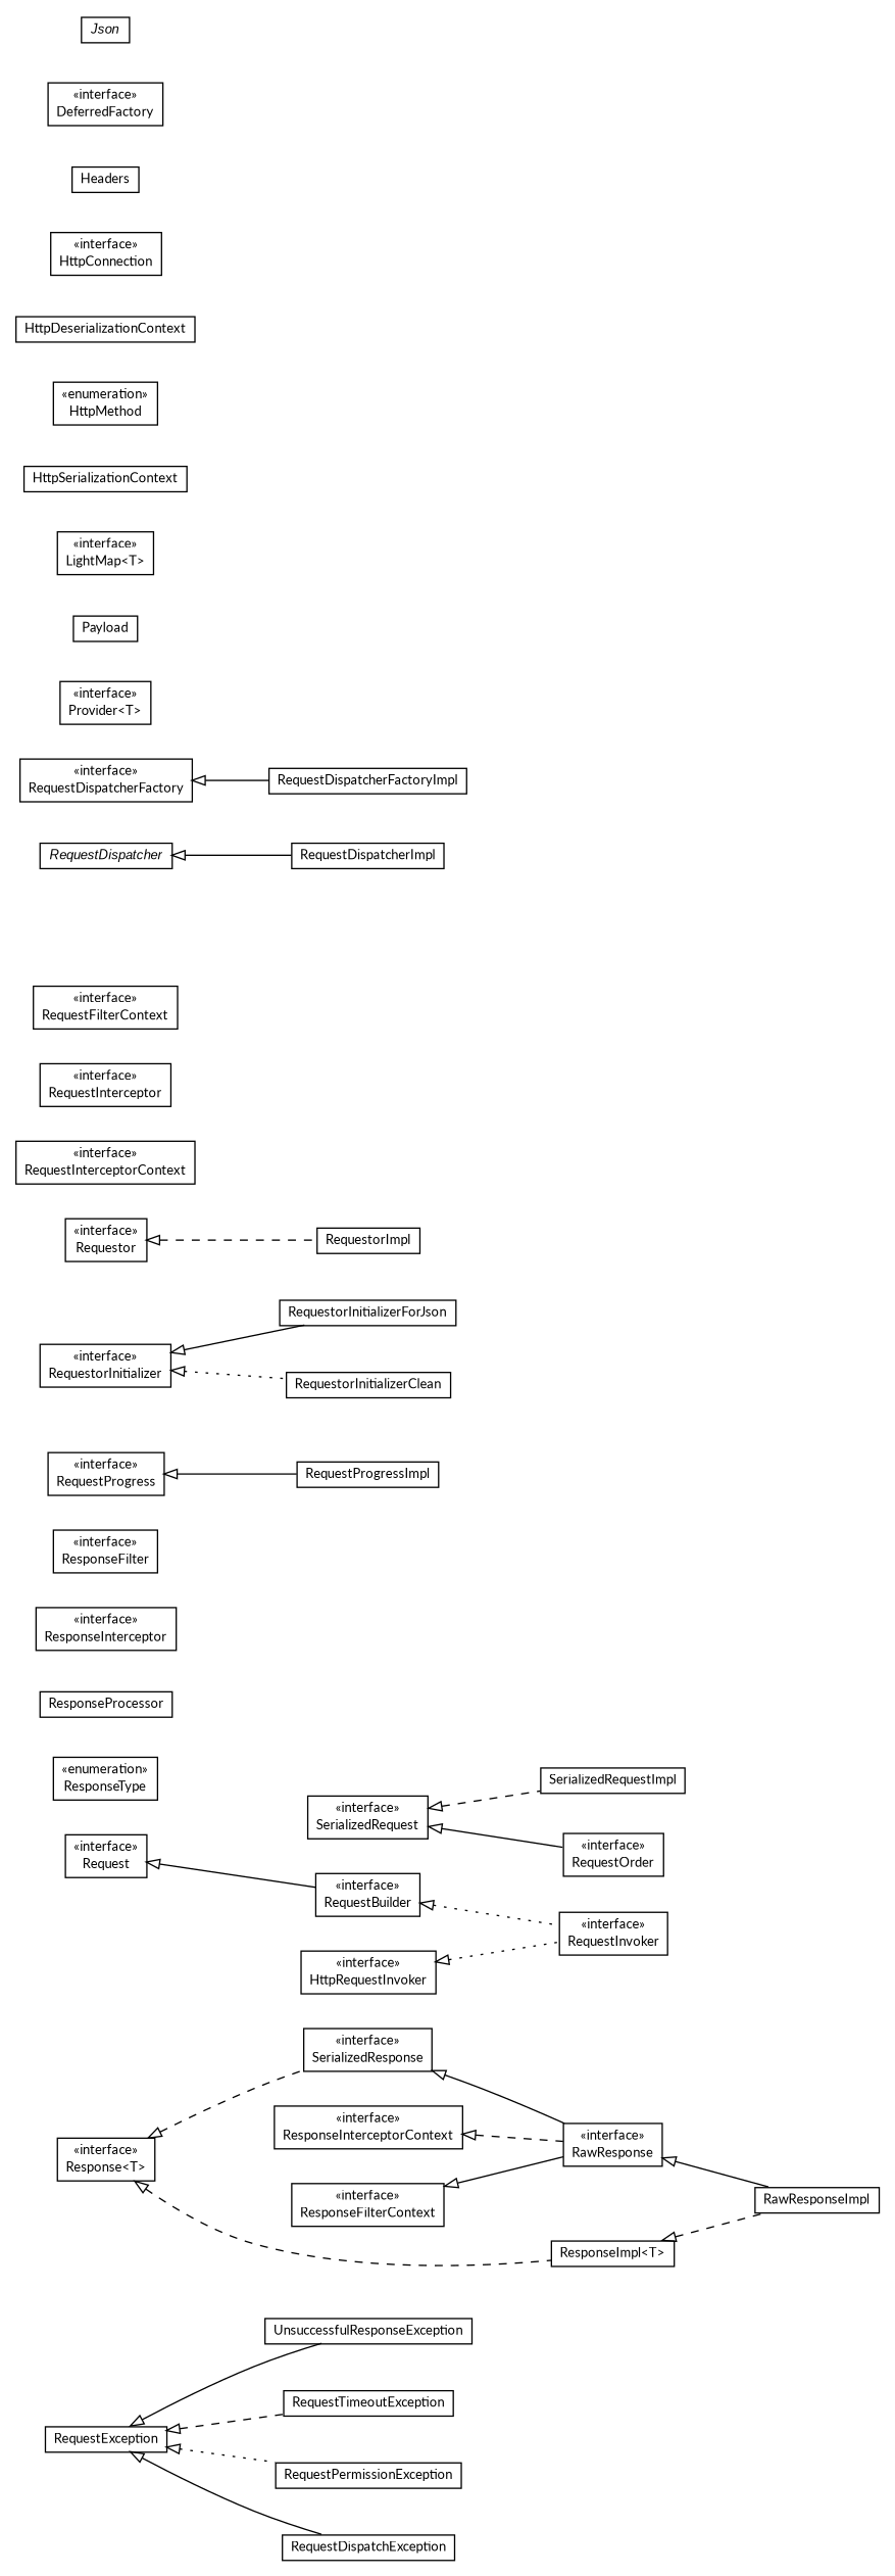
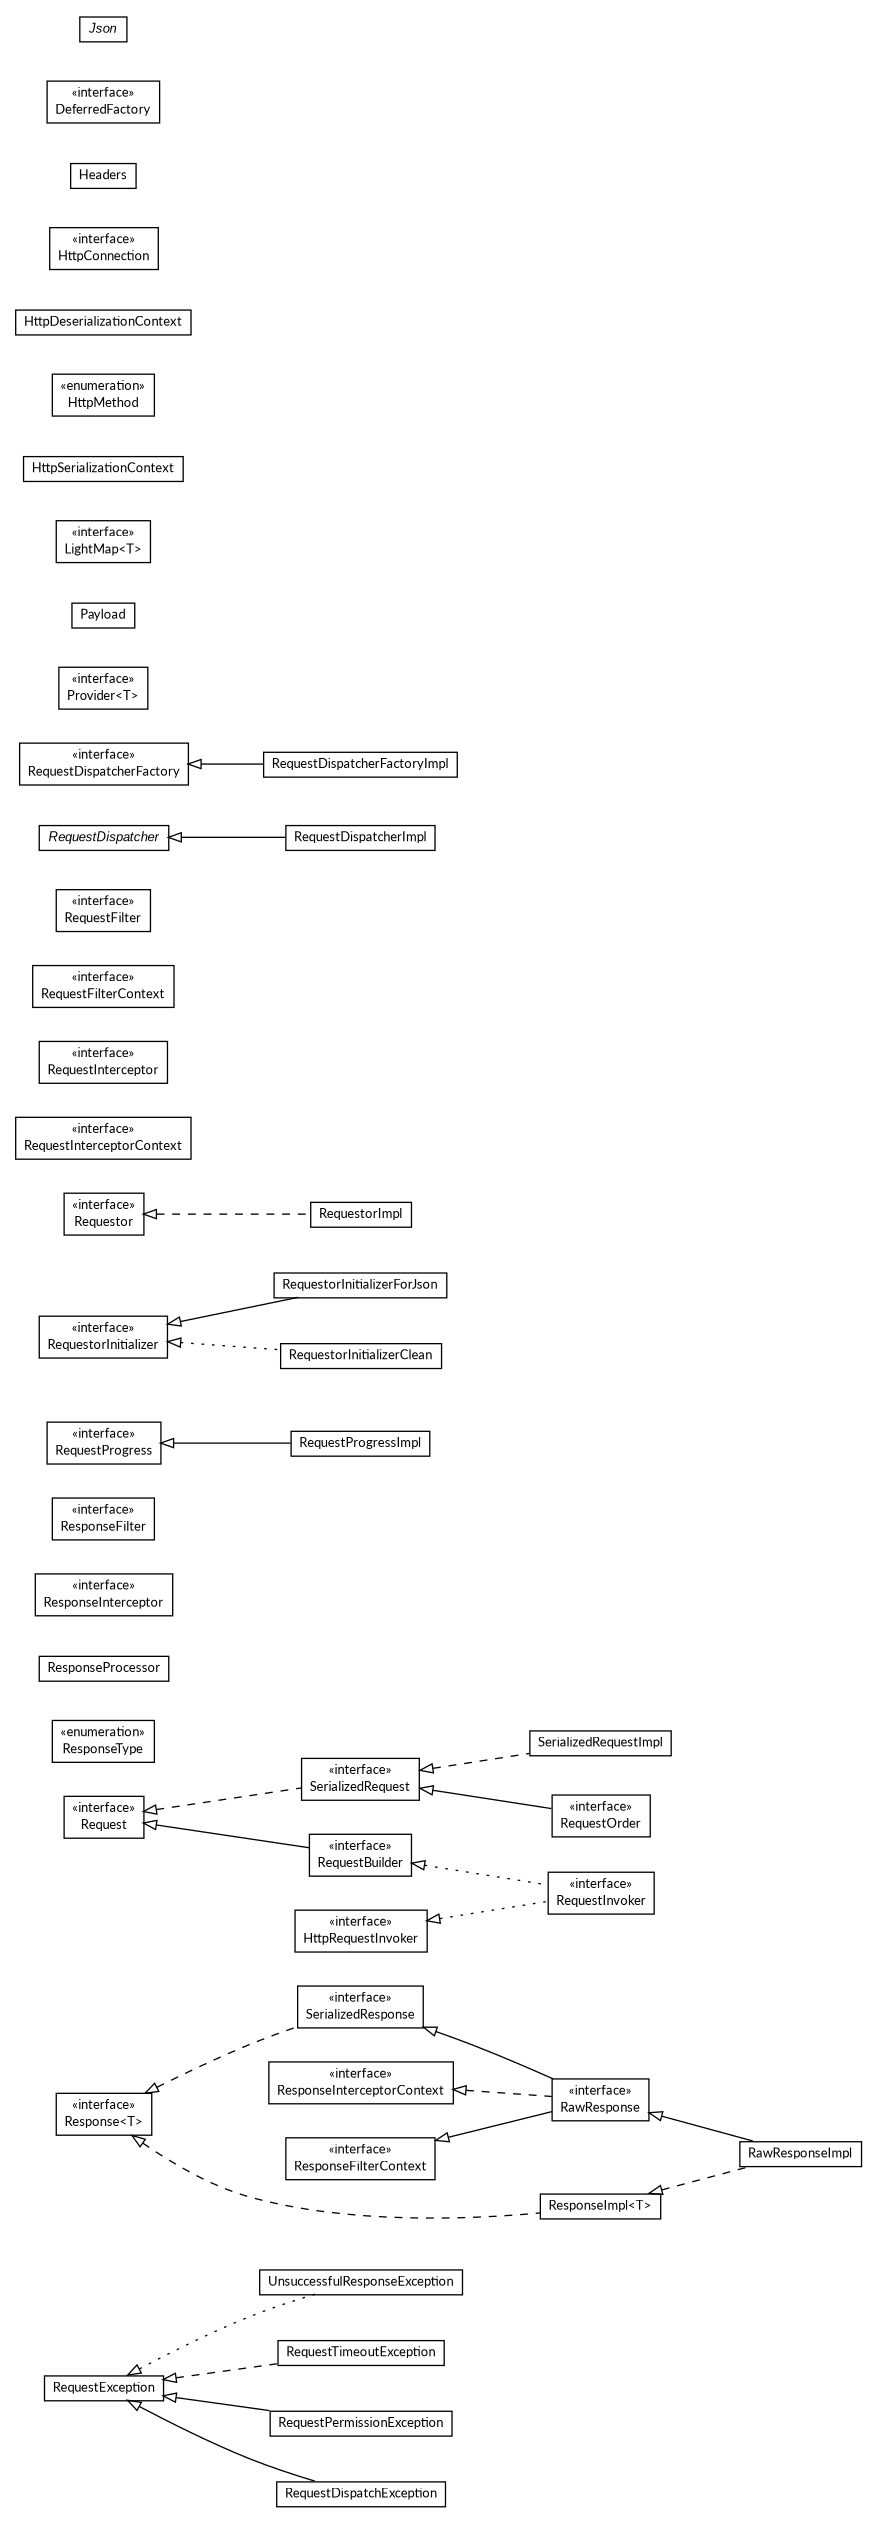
  digraph {
    fontname=Lato
    nodesep=0.25
    rankdir=LR
    ranksep=0.5
    node [fontcolor=black fontname=Lato fontsize=10.0 shape=plaintext]
    edge [arrowtail=empty dir=back fontname=Lato fontsize=10 headport=p labelfontname=arial labelfontsize=10 style=solid tailport=p]
    n1 [label=<<table title="io.reinert.requestor.UnsuccessfulResponseException" border="0" cellborder="1" cellspacing="0" cellpadding="2" port="p" href="./UnsuccessfulResponseException.html"> 		<tr><td><table border="0" cellspacing="0" cellpadding="1"> <tr><td align="center" balign="center"> UnsuccessfulResponseException </td></tr> 		</table></td></tr> 		</table>>]
    n2 [label=<<table title="io.reinert.requestor.SerializedResponse" border="0" cellborder="1" cellspacing="0" cellpadding="2" port="p" href="./SerializedResponse.html"> 		<tr><td><table border="0" cellspacing="0" cellpadding="1"> <tr><td align="center" balign="center"> &#171;interface&#187; </td></tr> <tr><td align="center" balign="center"> SerializedResponse </td></tr> 		</table></td></tr> 		</table>>]
    n3 [label=<<table title="io.reinert.requestor.RawResponse" border="0" cellborder="1" cellspacing="0" cellpadding="2" port="p" href="./RawResponse.html"> 		<tr><td><table border="0" cellspacing="0" cellpadding="1"> <tr><td align="center" balign="center"> &#171;interface&#187; </td></tr> <tr><td align="center" balign="center"> RawResponse </td></tr> 		</table></td></tr> 		</table>>]
    n4 [label=<<table title="io.reinert.requestor.RawResponseImpl" border="0" cellborder="1" cellspacing="0" cellpadding="2" port="p" href="./RawResponseImpl.html"> 		<tr><td><table border="0" cellspacing="0" cellpadding="1"> <tr><td align="center" balign="center"> RawResponseImpl </td></tr> 		</table></td></tr> 		</table>>]
    n5 [label=<<table title="io.reinert.requestor.SerializedRequestImpl" border="0" cellborder="1" cellspacing="0" cellpadding="2" port="p" href="./SerializedRequestImpl.html"> 		<tr><td><table border="0" cellspacing="0" cellpadding="1"> <tr><td align="center" balign="center"> SerializedRequestImpl </td></tr> 		</table></td></tr> 		</table>>]
    n6 [label=<<table title="io.reinert.requestor.SerializedRequest" border="0" cellborder="1" cellspacing="0" cellpadding="2" port="p" href="./SerializedRequest.html"> 		<tr><td><table border="0" cellspacing="0" cellpadding="1"> <tr><td align="center" balign="center"> &#171;interface&#187; </td></tr> <tr><td align="center" balign="center"> SerializedRequest </td></tr> 		</table></td></tr> 		</table>>]
    n7 [label=<<table title="io.reinert.requestor.RequestOrder" border="0" cellborder="1" cellspacing="0" cellpadding="2" port="p" href="./RequestOrder.html"> 		<tr><td><table border="0" cellspacing="0" cellpadding="1"> <tr><td align="center" balign="center"> &#171;interface&#187; </td></tr> <tr><td align="center" balign="center"> RequestOrder </td></tr> 		</table></td></tr> 		</table>>]
    n8 [label=<<table title="io.reinert.requestor.ResponseType" border="0" cellborder="1" cellspacing="0" cellpadding="2" port="p" href="./ResponseType.html"> 		<tr><td><table border="0" cellspacing="0" cellpadding="1"> <tr><td align="center" balign="center"> &#171;enumeration&#187; </td></tr> <tr><td align="center" balign="center"> ResponseType </td></tr> 		</table></td></tr> 		</table>>]
    n9 [label=<<table title="io.reinert.requestor.ResponseProcessor" border="0" cellborder="1" cellspacing="0" cellpadding="2" port="p" href="./ResponseProcessor.html"> 		<tr><td><table border="0" cellspacing="0" cellpadding="1"> <tr><td align="center" balign="center"> ResponseProcessor </td></tr> 		</table></td></tr> 		</table>>]
    n10 [label=<<table title="io.reinert.requestor.ResponseInterceptorContext" border="0" cellborder="1" cellspacing="0" cellpadding="2" port="p" href="./ResponseInterceptorContext.html"> 		<tr><td><table border="0" cellspacing="0" cellpadding="1"> <tr><td align="center" balign="center"> &#171;interface&#187; </td></tr> <tr><td align="center" balign="center"> ResponseInterceptorContext </td></tr> 		</table></td></tr> 		</table>>]
    n11 [label=<<table title="io.reinert.requestor.ResponseInterceptor" border="0" cellborder="1" cellspacing="0" cellpadding="2" port="p" href="./ResponseInterceptor.html"> 		<tr><td><table border="0" cellspacing="0" cellpadding="1"> <tr><td align="center" balign="center"> &#171;interface&#187; </td></tr> <tr><td align="center" balign="center"> ResponseInterceptor </td></tr> 		</table></td></tr> 		</table>>]
    n12 [label=<<table title="io.reinert.requestor.ResponseImpl" border="0" cellborder="1" cellspacing="0" cellpadding="2" port="p" href="./ResponseImpl.html"> 		<tr><td><table border="0" cellspacing="0" cellpadding="1"> <tr><td align="center" balign="center"> ResponseImpl&lt;T&gt; </td></tr> 		</table></td></tr> 		</table>>]
    n13 [label=<<table title="io.reinert.requestor.ResponseFilterContext" border="0" cellborder="1" cellspacing="0" cellpadding="2" port="p" href="./ResponseFilterContext.html"> 		<tr><td><table border="0" cellspacing="0" cellpadding="1"> <tr><td align="center" balign="center"> &#171;interface&#187; </td></tr> <tr><td align="center" balign="center"> ResponseFilterContext </td></tr> 		</table></td></tr> 		</table>>]
    n14 [label=<<table title="io.reinert.requestor.ResponseFilter" border="0" cellborder="1" cellspacing="0" cellpadding="2" port="p" href="./ResponseFilter.html"> 		<tr><td><table border="0" cellspacing="0" cellpadding="1"> <tr><td align="center" balign="center"> &#171;interface&#187; </td></tr> <tr><td align="center" balign="center"> ResponseFilter </td></tr> 		</table></td></tr> 		</table>>]
    n15 [label=<<table title="io.reinert.requestor.Response" border="0" cellborder="1" cellspacing="0" cellpadding="2" port="p" href="./Response.html"> 		<tr><td><table border="0" cellspacing="0" cellpadding="1"> <tr><td align="center" balign="center"> &#171;interface&#187; </td></tr> <tr><td align="center" balign="center"> Response&lt;T&gt; </td></tr> 		</table></td></tr> 		</table>>]
    n16 [label=<<table title="io.reinert.requestor.RequestTimeoutException" border="0" cellborder="1" cellspacing="0" cellpadding="2" port="p" href="./RequestTimeoutException.html"> 		<tr><td><table border="0" cellspacing="0" cellpadding="1"> <tr><td align="center" balign="center"> RequestTimeoutException </td></tr> 		</table></td></tr> 		</table>>]
    n17 [label=<<table title="io.reinert.requestor.RequestProgressImpl" border="0" cellborder="1" cellspacing="0" cellpadding="2" port="p" href="./RequestProgressImpl.html"> 		<tr><td><table border="0" cellspacing="0" cellpadding="1"> <tr><td align="center" balign="center"> RequestProgressImpl </td></tr> 		</table></td></tr> 		</table>>]
    n18 [label=<<table title="io.reinert.requestor.RequestProgress" border="0" cellborder="1" cellspacing="0" cellpadding="2" port="p" href="./RequestProgress.html"> 		<tr><td><table border="0" cellspacing="0" cellpadding="1"> <tr><td align="center" balign="center"> &#171;interface&#187; </td></tr> <tr><td align="center" balign="center"> RequestProgress </td></tr> 		</table></td></tr> 		</table>>]
    n19 [label=<<table title="io.reinert.requestor.RequestPermissionException" border="0" cellborder="1" cellspacing="0" cellpadding="2" port="p" href="./RequestPermissionException.html"> 		<tr><td><table border="0" cellspacing="0" cellpadding="1"> <tr><td align="center" balign="center"> RequestPermissionException </td></tr> 		</table></td></tr> 		</table>>]
    n20 [label=<<table title="io.reinert.requestor.RequestorInitializerForJson" border="0" cellborder="1" cellspacing="0" cellpadding="2" port="p" href="./RequestorInitializerForJson.html"> 		<tr><td><table border="0" cellspacing="0" cellpadding="1"> <tr><td align="center" balign="center"> RequestorInitializerForJson </td></tr> 		</table></td></tr> 		</table>>]
    n21 [label=<<table title="io.reinert.requestor.RequestorInitializerClean" border="0" cellborder="1" cellspacing="0" cellpadding="2" port="p" href="./RequestorInitializerClean.html"> 		<tr><td><table border="0" cellspacing="0" cellpadding="1"> <tr><td align="center" balign="center"> RequestorInitializerClean </td></tr> 		</table></td></tr> 		</table>>]
    n22 [label=<<table title="io.reinert.requestor.RequestorInitializer" border="0" cellborder="1" cellspacing="0" cellpadding="2" port="p" href="./RequestorInitializer.html"> 		<tr><td><table border="0" cellspacing="0" cellpadding="1"> <tr><td align="center" balign="center"> &#171;interface&#187; </td></tr> <tr><td align="center" balign="center"> RequestorInitializer </td></tr> 		</table></td></tr> 		</table>>]
    n23 [label=<<table title="io.reinert.requestor.RequestorImpl" border="0" cellborder="1" cellspacing="0" cellpadding="2" port="p" href="./RequestorImpl.html"> 		<tr><td><table border="0" cellspacing="0" cellpadding="1"> <tr><td align="center" balign="center"> RequestorImpl </td></tr> 		</table></td></tr> 		</table>>]
    n24 [label=<<table title="io.reinert.requestor.Requestor" border="0" cellborder="1" cellspacing="0" cellpadding="2" port="p" href="./Requestor.html"> 		<tr><td><table border="0" cellspacing="0" cellpadding="1"> <tr><td align="center" balign="center"> &#171;interface&#187; </td></tr> <tr><td align="center" balign="center"> Requestor </td></tr> 		</table></td></tr> 		</table>>]
    n25 [label=<<table title="io.reinert.requestor.RequestInvoker" border="0" cellborder="1" cellspacing="0" cellpadding="2" port="p" href="./RequestInvoker.html"> 		<tr><td><table border="0" cellspacing="0" cellpadding="1"> <tr><td align="center" balign="center"> &#171;interface&#187; </td></tr> <tr><td align="center" balign="center"> RequestInvoker </td></tr> 		</table></td></tr> 		</table>>]
    n26 [label=<<table title="io.reinert.requestor.RequestInterceptorContext" border="0" cellborder="1" cellspacing="0" cellpadding="2" port="p" href="./RequestInterceptorContext.html"> 		<tr><td><table border="0" cellspacing="0" cellpadding="1"> <tr><td align="center" balign="center"> &#171;interface&#187; </td></tr> <tr><td align="center" balign="center"> RequestInterceptorContext </td></tr> 		</table></td></tr> 		</table>>]
    n27 [label=<<table title="io.reinert.requestor.RequestInterceptor" border="0" cellborder="1" cellspacing="0" cellpadding="2" port="p" href="./RequestInterceptor.html"> 		<tr><td><table border="0" cellspacing="0" cellpadding="1"> <tr><td align="center" balign="center"> &#171;interface&#187; </td></tr> <tr><td align="center" balign="center"> RequestInterceptor </td></tr> 		</table></td></tr> 		</table>>]
    n28 [label=<<table title="io.reinert.requestor.RequestFilterContext" border="0" cellborder="1" cellspacing="0" cellpadding="2" port="p" href="./RequestFilterContext.html"> 		<tr><td><table border="0" cellspacing="0" cellpadding="1"> <tr><td align="center" balign="center"> &#171;interface&#187; </td></tr> <tr><td align="center" balign="center"> RequestFilterContext </td></tr> 		</table></td></tr> 		</table>>]
+   n29 [label=<<table title="io.reinert.requestor.RequestFilter" border="0" cellborder="1" cellspacing="0" cellpadding="2" port="p" href="./RequestFilter.html"> 		<tr><td><table border="0" cellspacing="0" cellpadding="1"> <tr><td align="center" balign="center"> &#171;interface&#187; </td></tr> <tr><td align="center" balign="center"> RequestFilter </td></tr> 		</table></td></tr> 		</table>>]
    n30 [label=<<table title="io.reinert.requestor.RequestException" border="0" cellborder="1" cellspacing="0" cellpadding="2" port="p" href="./RequestException.html"> 		<tr><td><table border="0" cellspacing="0" cellpadding="1"> <tr><td align="center" balign="center"> RequestException </td></tr> 		</table></td></tr> 		</table>>]
    n31 [label=<<table title="io.reinert.requestor.RequestDispatchException" border="0" cellborder="1" cellspacing="0" cellpadding="2" port="p" href="./RequestDispatchException.html"> 		<tr><td><table border="0" cellspacing="0" cellpadding="1"> <tr><td align="center" balign="center"> RequestDispatchException </td></tr> 		</table></td></tr> 		</table>>]
    n32 [label=<<table title="io.reinert.requestor.RequestDispatcherImpl" border="0" cellborder="1" cellspacing="0" cellpadding="2" port="p" href="./RequestDispatcherImpl.html"> 		<tr><td><table border="0" cellspacing="0" cellpadding="1"> <tr><td align="center" balign="center"> RequestDispatcherImpl </td></tr> 		</table></td></tr> 		</table>>]
    n33 [label=<<table title="io.reinert.requestor.RequestDispatcherFactoryImpl" border="0" cellborder="1" cellspacing="0" cellpadding="2" port="p" href="./RequestDispatcherFactoryImpl.html"> 		<tr><td><table border="0" cellspacing="0" cellpadding="1"> <tr><td align="center" balign="center"> RequestDispatcherFactoryImpl </td></tr> 		</table></td></tr> 		</table>>]
    n34 [label=<<table title="io.reinert.requestor.RequestDispatcherFactory" border="0" cellborder="1" cellspacing="0" cellpadding="2" port="p" href="./RequestDispatcherFactory.html"> 		<tr><td><table border="0" cellspacing="0" cellpadding="1"> <tr><td align="center" balign="center"> &#171;interface&#187; </td></tr> <tr><td align="center" balign="center"> RequestDispatcherFactory </td></tr> 		</table></td></tr> 		</table>>]
    n35 [label=<<table title="io.reinert.requestor.RequestDispatcher" border="0" cellborder="1" cellspacing="0" cellpadding="2" port="p" href="./RequestDispatcher.html"> 		<tr><td><table border="0" cellspacing="0" cellpadding="1"> <tr><td align="center" balign="center"><font face="arial italic"> RequestDispatcher </font></td></tr> 		</table></td></tr> 		</table>>]
    n36 [label=<<table title="io.reinert.requestor.RequestBuilder" border="0" cellborder="1" cellspacing="0" cellpadding="2" port="p" href="./RequestBuilder.html"> 		<tr><td><table border="0" cellspacing="0" cellpadding="1"> <tr><td align="center" balign="center"> &#171;interface&#187; </td></tr> <tr><td align="center" balign="center"> RequestBuilder </td></tr> 		</table></td></tr> 		</table>>]
    n37 [label=<<table title="io.reinert.requestor.Request" border="0" cellborder="1" cellspacing="0" cellpadding="2" port="p" href="./Request.html"> 		<tr><td><table border="0" cellspacing="0" cellpadding="1"> <tr><td align="center" balign="center"> &#171;interface&#187; </td></tr> <tr><td align="center" balign="center"> Request </td></tr> 		</table></td></tr> 		</table>>]
    n38 [label=<<table title="io.reinert.requestor.Provider" border="0" cellborder="1" cellspacing="0" cellpadding="2" port="p" href="./Provider.html"> 		<tr><td><table border="0" cellspacing="0" cellpadding="1"> <tr><td align="center" balign="center"> &#171;interface&#187; </td></tr> <tr><td align="center" balign="center"> Provider&lt;T&gt; </td></tr> 		</table></td></tr> 		</table>>]
    n39 [label=<<table title="io.reinert.requestor.Payload" border="0" cellborder="1" cellspacing="0" cellpadding="2" port="p" href="./Payload.html"> 		<tr><td><table border="0" cellspacing="0" cellpadding="1"> <tr><td align="center" balign="center"> Payload </td></tr> 		</table></td></tr> 		</table>>]
    n40 [label=<<table title="io.reinert.requestor.LightMap" border="0" cellborder="1" cellspacing="0" cellpadding="2" port="p" href="./LightMap.html"> 		<tr><td><table border="0" cellspacing="0" cellpadding="1"> <tr><td align="center" balign="center"> &#171;interface&#187; </td></tr> <tr><td align="center" balign="center"> LightMap&lt;T&gt; </td></tr> 		</table></td></tr> 		</table>>]
    n41 [label=<<table title="io.reinert.requestor.HttpSerializationContext" border="0" cellborder="1" cellspacing="0" cellpadding="2" port="p" href="./HttpSerializationContext.html"> 		<tr><td><table border="0" cellspacing="0" cellpadding="1"> <tr><td align="center" balign="center"> HttpSerializationContext </td></tr> 		</table></td></tr> 		</table>>]
    n42 [label=<<table title="io.reinert.requestor.HttpRequestInvoker" border="0" cellborder="1" cellspacing="0" cellpadding="2" port="p" href="./HttpRequestInvoker.html"> 		<tr><td><table border="0" cellspacing="0" cellpadding="1"> <tr><td align="center" balign="center"> &#171;interface&#187; </td></tr> <tr><td align="center" balign="center"> HttpRequestInvoker </td></tr> 		</table></td></tr> 		</table>>]
    n43 [label=<<table title="io.reinert.requestor.HttpMethod" border="0" cellborder="1" cellspacing="0" cellpadding="2" port="p" href="./HttpMethod.html"> 		<tr><td><table border="0" cellspacing="0" cellpadding="1"> <tr><td align="center" balign="center"> &#171;enumeration&#187; </td></tr> <tr><td align="center" balign="center"> HttpMethod </td></tr> 		</table></td></tr> 		</table>>]
    n44 [label=<<table title="io.reinert.requestor.HttpDeserializationContext" border="0" cellborder="1" cellspacing="0" cellpadding="2" port="p" href="./HttpDeserializationContext.html"> 		<tr><td><table border="0" cellspacing="0" cellpadding="1"> <tr><td align="center" balign="center"> HttpDeserializationContext </td></tr> 		</table></td></tr> 		</table>>]
    n45 [label=<<table title="io.reinert.requestor.HttpConnection" border="0" cellborder="1" cellspacing="0" cellpadding="2" port="p" href="./HttpConnection.html"> 		<tr><td><table border="0" cellspacing="0" cellpadding="1"> <tr><td align="center" balign="center"> &#171;interface&#187; </td></tr> <tr><td align="center" balign="center"> HttpConnection </td></tr> 		</table></td></tr> 		</table>>]
    n46 [label=<<table title="io.reinert.requestor.Headers" border="0" cellborder="1" cellspacing="0" cellpadding="2" port="p" href="./Headers.html"> 		<tr><td><table border="0" cellspacing="0" cellpadding="1"> <tr><td align="center" balign="center"> Headers </td></tr> 		</table></td></tr> 		</table>>]
    n47 [label=<<table title="io.reinert.requestor.DeferredFactory" border="0" cellborder="1" cellspacing="0" cellpadding="2" port="p" href="./DeferredFactory.html"> 		<tr><td><table border="0" cellspacing="0" cellpadding="1"> <tr><td align="center" balign="center"> &#171;interface&#187; </td></tr> <tr><td align="center" balign="center"> DeferredFactory </td></tr> 		</table></td></tr> 		</table>>]
    n48 [label=<<table title="io.reinert.requestor.Json" border="0" cellborder="1" cellspacing="0" cellpadding="2" port="p" href="./Json.html"> 		<tr><td><table border="0" cellspacing="0" cellpadding="1"> <tr><td align="center" balign="center"><font face="arial italic"> Json </font></td></tr> 		</table></td></tr> 		</table>>]
    n2 -> n3
    n3 -> n4
    n6 -> n5 [style=dashed]
    n6 -> n7
    n10 -> n3 [style=dashed]
    n12 -> n4 [style=dashed]
    n13 -> n3
    n15 -> n2 [style=dashed]
    n15 -> n12 [style=dashed]
    n18 -> n17
    n22 -> n20
    n22 -> n21 [style=dotted]
    n24 -> n23 [style=dashed]
-   n30 -> n1
+   n30 -> n1 [style=dotted]
    n30 -> n16 [style=dashed]
-   n30 -> n19 [style=dotted]
+   n30 -> n19
    n30 -> n31
    n34 -> n33
    n35 -> n32
    n36 -> n25 [style=dotted]
+   n37 -> n6 [style=dashed]
    n37 -> n36
    n42 -> n25 [style=dotted]
  }
